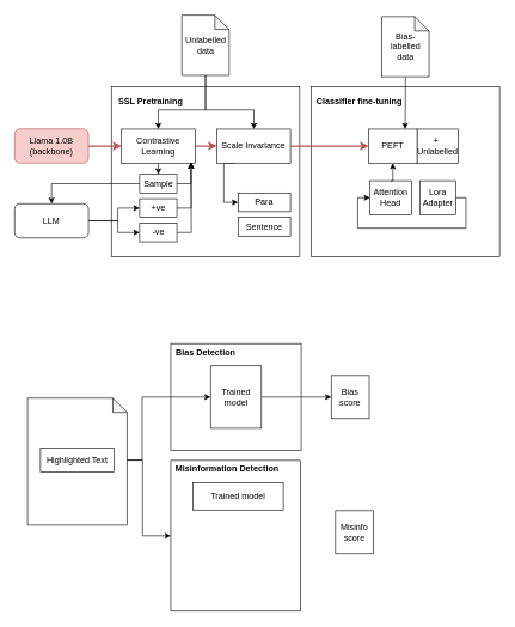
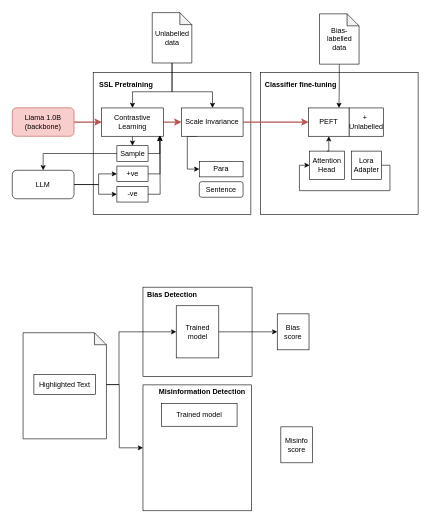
  <mxCell id="0" />
  <mxCell id="1" parent="0" />
  <mxCell id="2" value="" style="group" parent="1" vertex="1" connectable="0"><mxGeometry x="155" y="120" width="263" height="237" as="geometry" /></mxCell>
  <mxCell id="3" value="" style="rounded=0;whiteSpace=wrap;html=1;" parent="2" vertex="1"><mxGeometry width="263" height="237" as="geometry" /></mxCell>
  <mxCell id="4" value="SSL Pretraining" style="text;html=1;align=center;verticalAlign=middle;whiteSpace=wrap;rounded=0;fontStyle=1" parent="2" vertex="1"><mxGeometry x="3.72" y="5" width="102.28" height="30" as="geometry" /></mxCell>
  <mxCell id="5" style="edgeStyle=orthogonalEdgeStyle;rounded=0;orthogonalLoop=1;jettySize=auto;html=1;exitX=1;exitY=0.5;exitDx=0;exitDy=0;entryX=0;entryY=0.5;entryDx=0;entryDy=0;fillColor=#f8cecc;strokeColor=#b85450;strokeWidth=2;" parent="2" source="7" target="9" edge="1"><mxGeometry relative="1" as="geometry" /></mxCell>
  <mxCell id="6" style="edgeStyle=orthogonalEdgeStyle;rounded=0;orthogonalLoop=1;jettySize=auto;html=1;exitX=0.5;exitY=1;exitDx=0;exitDy=0;entryX=0.5;entryY=0;entryDx=0;entryDy=0;" parent="2" source="7" target="13" edge="1"><mxGeometry relative="1" as="geometry" /></mxCell>
  <mxCell id="7" value="Contrastive Learning" style="rounded=0;whiteSpace=wrap;html=1;" parent="2" vertex="1"><mxGeometry x="14" y="59" width="103" height="47.25" as="geometry" /></mxCell>
  <mxCell id="8" style="edgeStyle=orthogonalEdgeStyle;rounded=0;orthogonalLoop=1;jettySize=auto;html=1;exitX=0.25;exitY=1;exitDx=0;exitDy=0;entryX=0;entryY=0.5;entryDx=0;entryDy=0;" parent="2" source="9" target="10" edge="1"><mxGeometry relative="1" as="geometry"><Array as="points"><mxPoint x="157" y="106" /><mxPoint x="157" y="161" /></Array></mxGeometry></mxCell>
  <mxCell id="9" value="Scale Invariance" style="rounded=0;whiteSpace=wrap;html=1;" parent="2" vertex="1"><mxGeometry x="147" y="59" width="103" height="47.25" as="geometry" /></mxCell>
  <mxCell id="10" value="Para" style="rounded=0;whiteSpace=wrap;html=1;" parent="2" vertex="1"><mxGeometry x="177" y="148" width="73" height="26" as="geometry" /></mxCell>
- <mxCell id="11" value="Sentence" style="rounded=0;whiteSpace=wrap;html=1;" parent="2" vertex="1"><mxGeometry x="177" y="182" width="73" height="26" as="geometry" /></mxCell>
+ <mxCell id="11" value="Sentence" style="whiteSpace=wrap;html=1;rounded=1;" parent="2" vertex="1"><mxGeometry x="177" y="182" width="73" height="26" as="geometry" /></mxCell>
  <mxCell id="12" style="edgeStyle=orthogonalEdgeStyle;rounded=0;orthogonalLoop=1;jettySize=auto;html=1;exitX=1;exitY=0.5;exitDx=0;exitDy=0;" parent="2" source="13" edge="1"><mxGeometry relative="1" as="geometry"><mxPoint x="111.167" y="105.444" as="targetPoint" /></mxGeometry></mxCell>
  <mxCell id="13" value="Sample" style="rounded=0;whiteSpace=wrap;html=1;" parent="2" vertex="1"><mxGeometry x="39.5" y="122" width="52" height="26" as="geometry" /></mxCell>
  <mxCell id="14" value="+ve" style="rounded=0;whiteSpace=wrap;html=1;" parent="2" vertex="1"><mxGeometry x="39.5" y="156" width="52" height="26" as="geometry" /></mxCell>
  <mxCell id="15" style="edgeStyle=orthogonalEdgeStyle;rounded=0;orthogonalLoop=1;jettySize=auto;html=1;exitX=1;exitY=0.5;exitDx=0;exitDy=0;" parent="2" source="16" edge="1"><mxGeometry relative="1" as="geometry"><mxPoint x="111.167" y="105.444" as="targetPoint" /></mxGeometry></mxCell>
  <mxCell id="16" value="-ve" style="rounded=0;whiteSpace=wrap;html=1;" parent="2" vertex="1"><mxGeometry x="39.5" y="190" width="52" height="26" as="geometry" /></mxCell>
  <mxCell id="17" style="edgeStyle=orthogonalEdgeStyle;rounded=0;orthogonalLoop=1;jettySize=auto;html=1;exitX=1;exitY=0.5;exitDx=0;exitDy=0;entryX=0.945;entryY=0.975;entryDx=0;entryDy=0;entryPerimeter=0;" parent="2" source="14" target="7" edge="1"><mxGeometry relative="1" as="geometry" /></mxCell>
  <mxCell id="18" value="" style="group" parent="1" vertex="1" connectable="0"><mxGeometry x="434" y="120" width="263" height="237" as="geometry" /></mxCell>
  <mxCell id="19" value="" style="rounded=0;whiteSpace=wrap;html=1;" parent="18" vertex="1"><mxGeometry width="263" height="237" as="geometry" /></mxCell>
  <mxCell id="20" value="&lt;b&gt;Classifier fine-tuning&lt;/b&gt;" style="text;html=1;align=center;verticalAlign=middle;whiteSpace=wrap;rounded=0;" parent="18" vertex="1"><mxGeometry x="3.72" y="5" width="127.28" height="30" as="geometry" /></mxCell>
  <mxCell id="21" value="PEFT" style="rounded=0;whiteSpace=wrap;html=1;" parent="18" vertex="1"><mxGeometry x="80" y="59" width="68" height="47.25" as="geometry" /></mxCell>
  <mxCell id="22" value="+&amp;nbsp;&lt;div&gt;Unlabelled&lt;/div&gt;" style="rounded=0;whiteSpace=wrap;html=1;" parent="18" vertex="1"><mxGeometry x="148" y="59" width="57" height="47.25" as="geometry" /></mxCell>
  <mxCell id="23" value="" style="group" parent="18" vertex="1" connectable="0"><mxGeometry x="82" y="131" width="108" height="47.25" as="geometry" /></mxCell>
  <mxCell id="24" value="Lora Adapter" style="rounded=0;whiteSpace=wrap;html=1;" parent="23" vertex="1"><mxGeometry x="70" width="50" height="47.25" as="geometry" /></mxCell>
  <mxCell id="25" value="Attention Head" style="rounded=0;whiteSpace=wrap;html=1;" parent="23" vertex="1"><mxGeometry width="58" height="47.25" as="geometry" /></mxCell>
  <mxCell id="26" style="edgeStyle=orthogonalEdgeStyle;rounded=0;orthogonalLoop=1;jettySize=auto;html=1;exitX=1;exitY=0.5;exitDx=0;exitDy=0;entryX=0;entryY=0.5;entryDx=0;entryDy=0;" parent="23" source="24" target="25" edge="1"><mxGeometry relative="1" as="geometry"><Array as="points"><mxPoint x="134" y="24" /><mxPoint x="134" y="66" /><mxPoint x="-17" y="66" /><mxPoint x="-17" y="24" /></Array></mxGeometry></mxCell>
  <mxCell id="27" value="" style="edgeStyle=orthogonalEdgeStyle;rounded=0;orthogonalLoop=1;jettySize=auto;html=1;exitX=0.5;exitY=0;exitDx=0;exitDy=0;entryX=0.5;entryY=1;entryDx=0;entryDy=0;" edge="1" parent="18" source="25" target="21"><mxGeometry relative="1" as="geometry"><Array as="points" /></mxGeometry></mxCell>
  <mxCell id="28" style="edgeStyle=orthogonalEdgeStyle;rounded=0;orthogonalLoop=1;jettySize=auto;html=1;exitX=0.5;exitY=1;exitDx=0;exitDy=0;exitPerimeter=0;entryX=0.5;entryY=0;entryDx=0;entryDy=0;" parent="1" source="30" target="7" edge="1"><mxGeometry relative="1" as="geometry"><Array as="points"><mxPoint x="286" y="152" /><mxPoint x="220" y="152" /></Array></mxGeometry></mxCell>
  <mxCell id="29" style="edgeStyle=orthogonalEdgeStyle;rounded=0;orthogonalLoop=1;jettySize=auto;html=1;exitX=0.5;exitY=1;exitDx=0;exitDy=0;exitPerimeter=0;" parent="1" source="30" target="9" edge="1"><mxGeometry relative="1" as="geometry"><Array as="points"><mxPoint x="286" y="152" /><mxPoint x="354" y="152" /></Array></mxGeometry></mxCell>
  <mxCell id="30" value="Unlabelled data" style="shape=note;whiteSpace=wrap;html=1;backgroundOutline=1;darkOpacity=0.05;size=20;" parent="1" vertex="1"><mxGeometry x="253.5" y="20" width="66" height="84" as="geometry" /></mxCell>
  <mxCell id="31" style="edgeStyle=orthogonalEdgeStyle;rounded=0;orthogonalLoop=1;jettySize=auto;html=1;exitX=0.5;exitY=1;exitDx=0;exitDy=0;exitPerimeter=0;entryX=0.75;entryY=0;entryDx=0;entryDy=0;" parent="1" source="32" target="21" edge="1"><mxGeometry relative="1" as="geometry" /></mxCell>
  <mxCell id="32" value="Bias-labelled data" style="shape=note;whiteSpace=wrap;html=1;backgroundOutline=1;darkOpacity=0.05;size=20;" parent="1" vertex="1"><mxGeometry x="532.5" y="22" width="66" height="84" as="geometry" /></mxCell>
  <mxCell id="33" style="edgeStyle=orthogonalEdgeStyle;rounded=0;orthogonalLoop=1;jettySize=auto;html=1;exitX=1;exitY=0.5;exitDx=0;exitDy=0;entryX=0;entryY=0.5;entryDx=0;entryDy=0;" parent="1" source="35" target="14" edge="1"><mxGeometry relative="1" as="geometry"><Array as="points"><mxPoint x="164" y="307" /><mxPoint x="164" y="289" /></Array></mxGeometry></mxCell>
  <mxCell id="34" style="edgeStyle=orthogonalEdgeStyle;rounded=0;orthogonalLoop=1;jettySize=auto;html=1;exitX=1;exitY=0.5;exitDx=0;exitDy=0;entryX=0;entryY=0.5;entryDx=0;entryDy=0;" parent="1" source="35" target="16" edge="1"><mxGeometry relative="1" as="geometry"><Array as="points"><mxPoint x="164" y="307" /><mxPoint x="164" y="323" /></Array></mxGeometry></mxCell>
  <mxCell id="35" value="LLM" style="rounded=1;whiteSpace=wrap;html=1;" parent="1" vertex="1"><mxGeometry x="20" y="283" width="103" height="47.5" as="geometry" /></mxCell>
  <mxCell id="36" style="edgeStyle=orthogonalEdgeStyle;rounded=0;orthogonalLoop=1;jettySize=auto;html=1;exitX=1;exitY=0.5;exitDx=0;exitDy=0;entryX=0;entryY=0.5;entryDx=0;entryDy=0;fillColor=#f8cecc;strokeColor=#b85450;strokeWidth=2;" parent="1" source="37" target="7" edge="1"><mxGeometry relative="1" as="geometry" /></mxCell>
  <mxCell id="37" value="Llama 1.0B (backbone)" style="rounded=1;whiteSpace=wrap;html=1;fillColor=#f8cecc;strokeColor=#b85450;" parent="1" vertex="1"><mxGeometry x="20" y="178.75" width="103" height="47.5" as="geometry" /></mxCell>
  <mxCell id="38" style="edgeStyle=orthogonalEdgeStyle;rounded=0;orthogonalLoop=1;jettySize=auto;html=1;exitX=0;exitY=0.5;exitDx=0;exitDy=0;entryX=0.5;entryY=0;entryDx=0;entryDy=0;" parent="1" source="13" target="35" edge="1"><mxGeometry relative="1" as="geometry"><Array as="points"><mxPoint x="72" y="255" /></Array></mxGeometry></mxCell>
  <mxCell id="39" value="" style="group" parent="1" vertex="1" connectable="0"><mxGeometry x="238" y="478" width="263" height="149" as="geometry" /></mxCell>
  <mxCell id="40" value="" style="rounded=0;whiteSpace=wrap;html=1;" parent="39" vertex="1"><mxGeometry width="182" height="149" as="geometry" /></mxCell>
  <mxCell id="41" value="&lt;b&gt;Bias Detection&lt;/b&gt;" style="text;html=1;align=center;verticalAlign=middle;whiteSpace=wrap;rounded=0;" parent="39" vertex="1"><mxGeometry x="3.72" y="3.143" width="90.28" height="18.861" as="geometry" /></mxCell>
  <mxCell id="42" value="Trained model" style="rounded=0;whiteSpace=wrap;html=1;" parent="39" vertex="1"><mxGeometry x="55.5" y="31" width="71" height="87" as="geometry" /></mxCell>
  <mxCell id="43" style="edgeStyle=orthogonalEdgeStyle;rounded=0;orthogonalLoop=1;jettySize=auto;html=1;exitX=1;exitY=0.5;exitDx=0;exitDy=0;entryX=0;entryY=0.5;entryDx=0;entryDy=0;fillColor=#f8cecc;strokeColor=#b85450;strokeWidth=2;" parent="1" source="9" target="21" edge="1"><mxGeometry relative="1" as="geometry"><Array as="points"><mxPoint x="428" y="203" /><mxPoint x="428" y="203" /></Array></mxGeometry></mxCell>
  <mxCell id="44" value="" style="group" parent="1" vertex="1" connectable="0"><mxGeometry x="238" y="641" width="181" height="210" as="geometry" /></mxCell>
  <mxCell id="45" value="" style="rounded=0;whiteSpace=wrap;html=1;" parent="44" vertex="1"><mxGeometry width="181" height="210" as="geometry" /></mxCell>
- <mxCell id="46" value="&lt;b&gt;Misinformation Detection&lt;/b&gt;" style="text;html=1;align=center;verticalAlign=middle;whiteSpace=wrap;rounded=0;" parent="44" vertex="1"><mxGeometry x="2.56" y="3.12" width="152.44" height="18.73" as="geometry" /></mxCell>
+ <mxCell id="46" value="&lt;b&gt;Misinformation Detection&lt;/b&gt;" style="text;html=1;align=center;verticalAlign=middle;whiteSpace=wrap;rounded=0;" parent="44" vertex="1"><mxGeometry x="22.56" y="3.12" width="152.44" height="18.73" as="geometry" /></mxCell>
  <mxCell id="47" value="Trained model" style="rounded=0;whiteSpace=wrap;html=1;" parent="44" vertex="1"><mxGeometry x="31" y="31" width="126" height="38" as="geometry" /></mxCell>
  <mxCell id="48" style="edgeStyle=orthogonalEdgeStyle;rounded=0;orthogonalLoop=1;jettySize=auto;html=1;exitX=1;exitY=0.5;exitDx=0;exitDy=0;entryX=0;entryY=0.5;entryDx=0;entryDy=0;" parent="1" source="52" target="42" edge="1"><mxGeometry relative="1" as="geometry"><Array as="points"><mxPoint x="198" y="641" /><mxPoint x="198" y="553" /></Array></mxGeometry></mxCell>
  <mxCell id="49" style="edgeStyle=orthogonalEdgeStyle;rounded=0;orthogonalLoop=1;jettySize=auto;html=1;exitX=1;exitY=0.5;exitDx=0;exitDy=0;entryX=0;entryY=0.5;entryDx=0;entryDy=0;" parent="1" source="52" target="45" edge="1"><mxGeometry relative="1" as="geometry" /></mxCell>
  <mxCell id="50" value="" style="group" parent="1" vertex="1" connectable="0"><mxGeometry x="38" y="554" width="139.07" height="177" as="geometry" /></mxCell>
  <mxCell id="51" value="" style="shape=note;whiteSpace=wrap;html=1;backgroundOutline=1;darkOpacity=0.05;size=20;align=center;" parent="50" vertex="1"><mxGeometry width="139.07" height="177" as="geometry" /></mxCell>
  <mxCell id="52" value="Highlighted Text" style="rounded=0;whiteSpace=wrap;html=1;" parent="50" vertex="1"><mxGeometry x="18.04" y="70" width="103" height="33" as="geometry" /></mxCell>
  <mxCell id="53" value="Bias score" style="rounded=0;whiteSpace=wrap;html=1;" parent="1" vertex="1"><mxGeometry x="462" y="522.5" width="53" height="60" as="geometry" /></mxCell>
  <mxCell id="54" style="edgeStyle=orthogonalEdgeStyle;rounded=0;orthogonalLoop=1;jettySize=auto;html=1;exitX=1;exitY=0.5;exitDx=0;exitDy=0;entryX=0;entryY=0.5;entryDx=0;entryDy=0;" parent="1" source="42" target="53" edge="1"><mxGeometry relative="1" as="geometry"><mxPoint x="458.571" y="552.286" as="targetPoint" /></mxGeometry></mxCell>
  <mxCell id="55" value="Misinfo score" style="rounded=0;whiteSpace=wrap;html=1;" parent="1" vertex="1"><mxGeometry x="468" y="711" width="53" height="60" as="geometry" /></mxCell>
